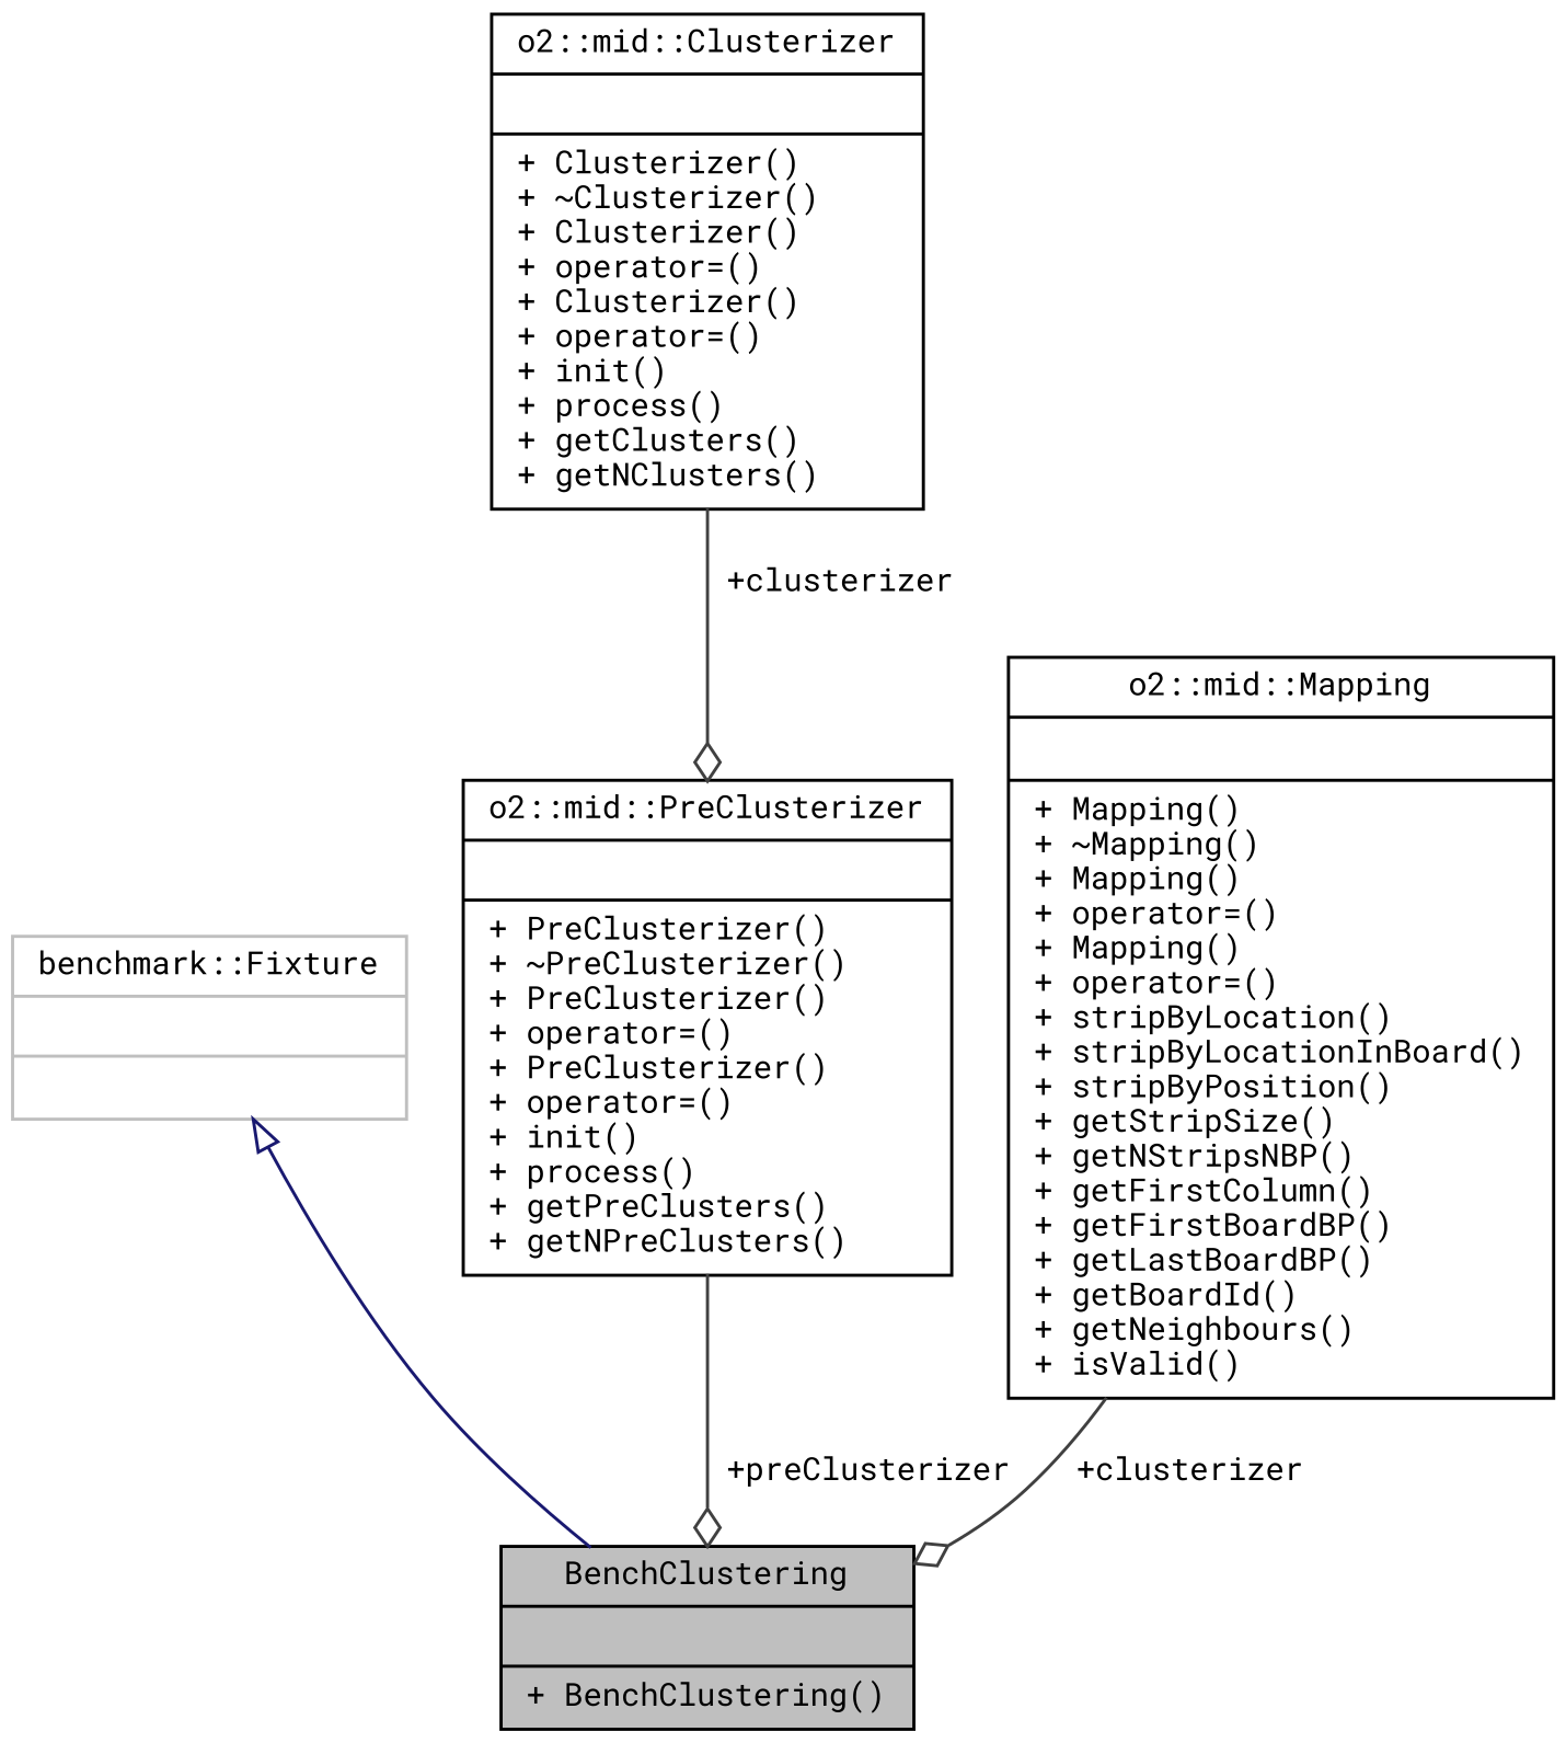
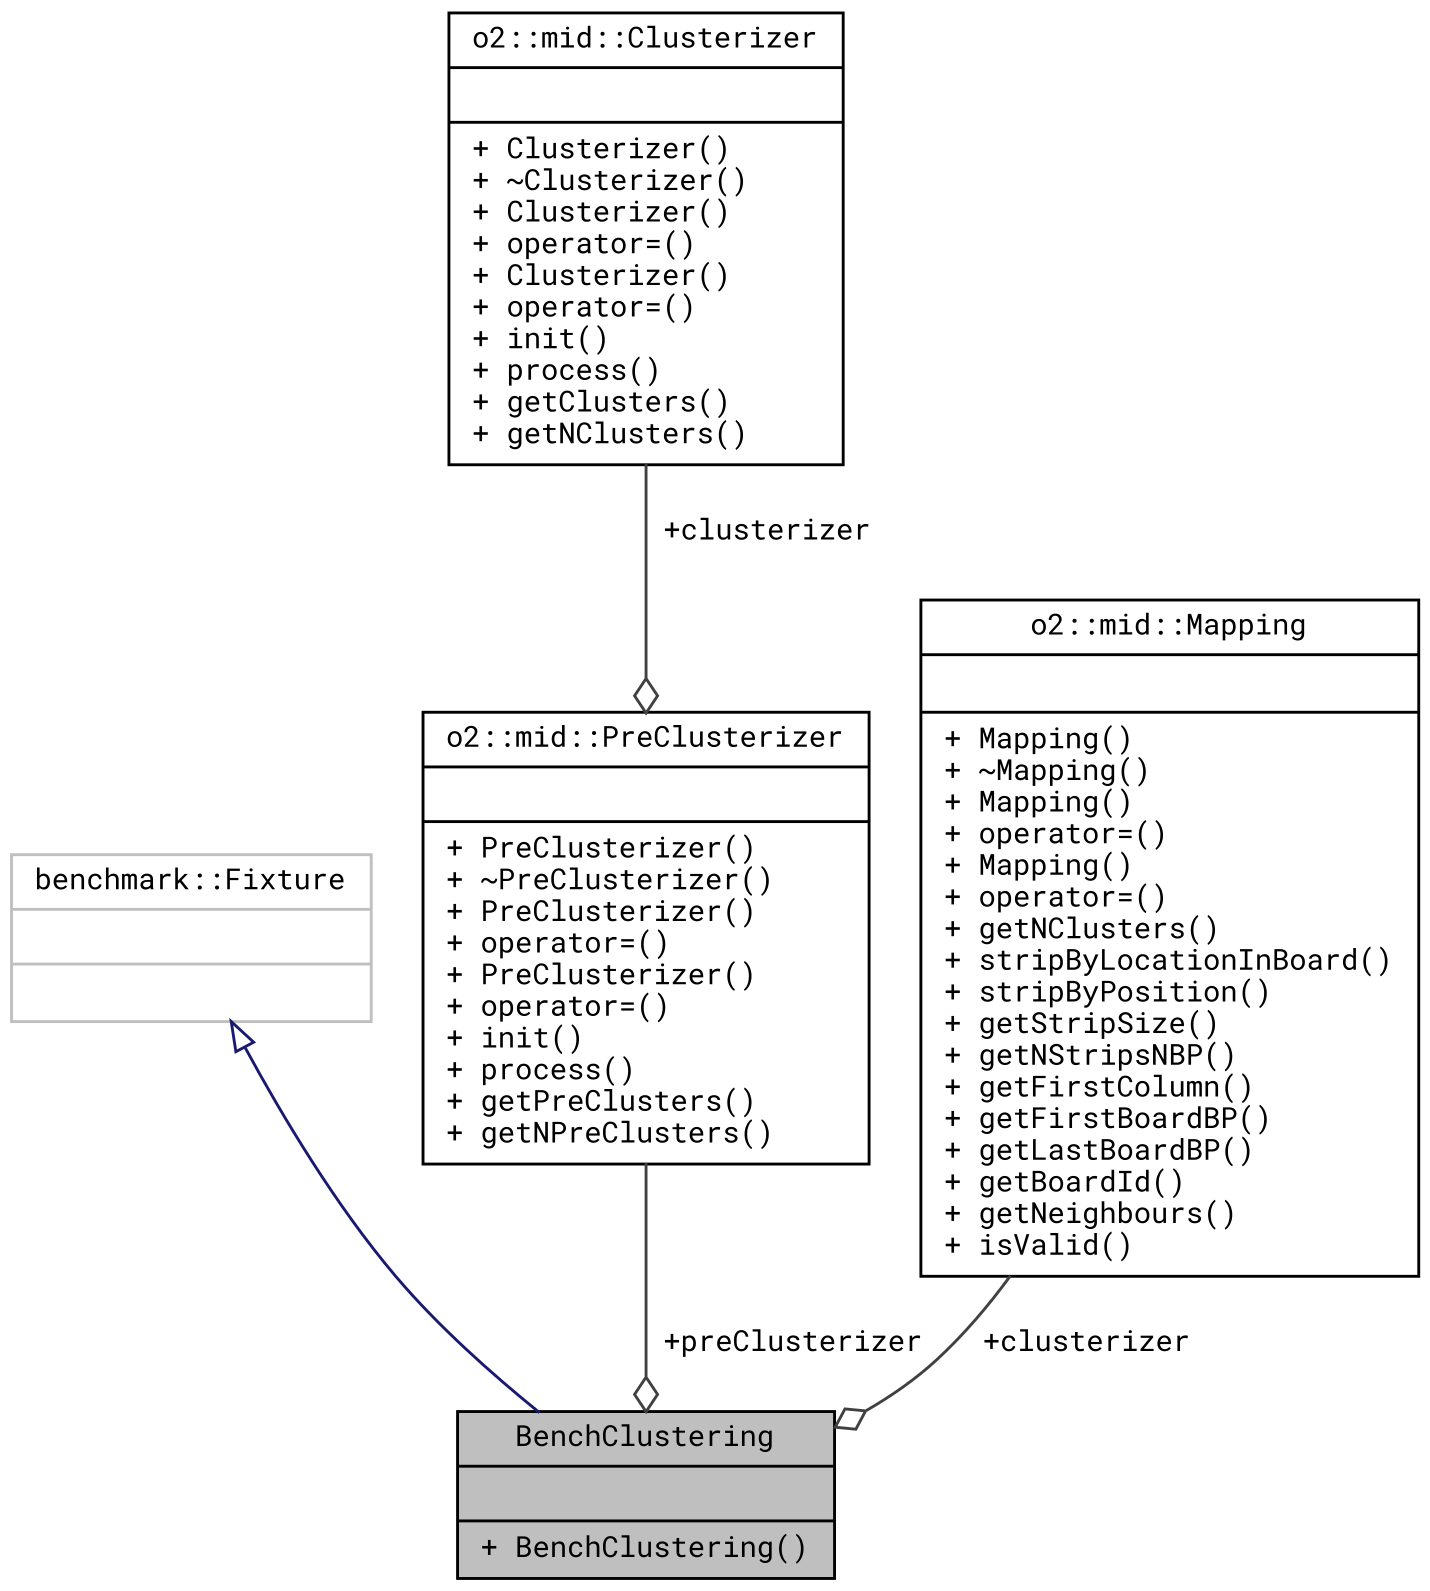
  digraph {
    fontname="Roboto Mono"
    node [color=black fontname="Roboto Mono" fontsize=10 shape=record]
    edge [color=grey25 fontname="Roboto Mono" fontsize=10 labelfontname=Helvetica labelfontsize=10 style=solid arrowhead=odiamond]
    n1 [fillcolor=grey75 fontcolor=black height=0.2 label="{BenchClustering\n||+ BenchClustering()\l}" style=filled width=0.4]
    n2 [color=grey75 height=0.2 label="{benchmark::Fixture\n||}" width=0.4]
    n3 [height=0.2 label="{o2::mid::Clusterizer\n||+ Clusterizer()\l+ ~Clusterizer()\l+ Clusterizer()\l+ operator=()\l+ Clusterizer()\l+ operator=()\l+ init()\l+ process()\l+ getClusters()\l+ getNClusters()\l}" width=0.4]
    n4 [height=0.2 label="{o2::mid::PreClusterizer\n||+ PreClusterizer()\l+ ~PreClusterizer()\l+ PreClusterizer()\l+ operator=()\l+ PreClusterizer()\l+ operator=()\l+ init()\l+ process()\l+ getPreClusters()\l+ getNPreClusters()\l}" width=0.4]
-   n5 [height=0.2 label="{o2::mid::Mapping\n||+ Mapping()\l+ ~Mapping()\l+ Mapping()\l+ operator=()\l+ Mapping()\l+ operator=()\l+ stripByLocation()\l+ stripByLocationInBoard()\l+ stripByPosition()\l+ getStripSize()\l+ getNStripsNBP()\l+ getFirstColumn()\l+ getFirstBoardBP()\l+ getLastBoardBP()\l+ getBoardId()\l+ getNeighbours()\l+ isValid()\l}" width=0.4]
+   n5 [height=0.2 label="{o2::mid::Mapping\n||+ Mapping()\l+ ~Mapping()\l+ Mapping()\l+ operator=()\l+ Mapping()\l+ operator=()\l+ getNClusters()\l+ stripByLocationInBoard()\l+ stripByPosition()\l+ getStripSize()\l+ getNStripsNBP()\l+ getFirstColumn()\l+ getFirstBoardBP()\l+ getLastBoardBP()\l+ getBoardId()\l+ getNeighbours()\l+ isValid()\l}" width=0.4]
    n2 -> n1 [arrowtail=onormal color=midnightblue dir=back arrowhead=""]
    n3 -> n4 [label=" +clusterizer"]
    n4 -> n1 [label=" +preClusterizer"]
    n5 -> n1 [label=" +clusterizer"]
  }
